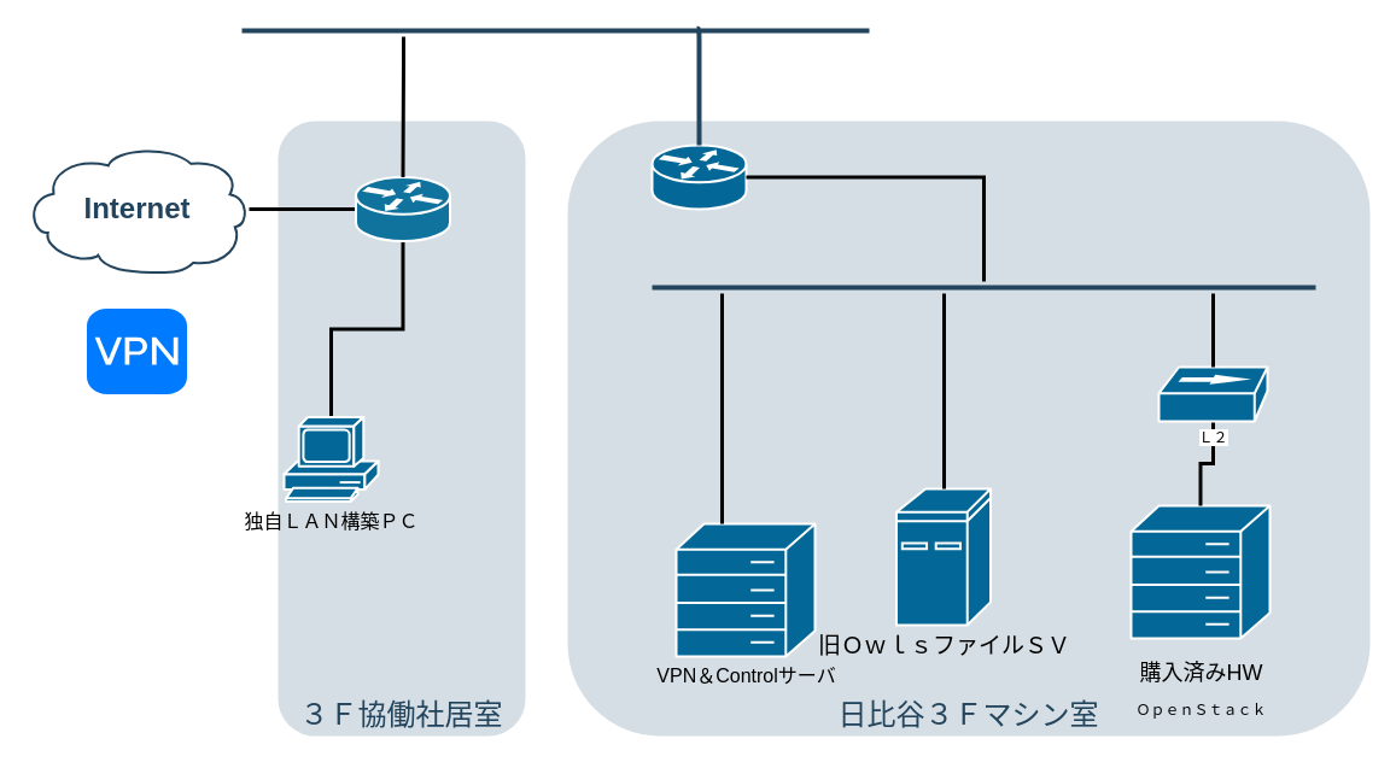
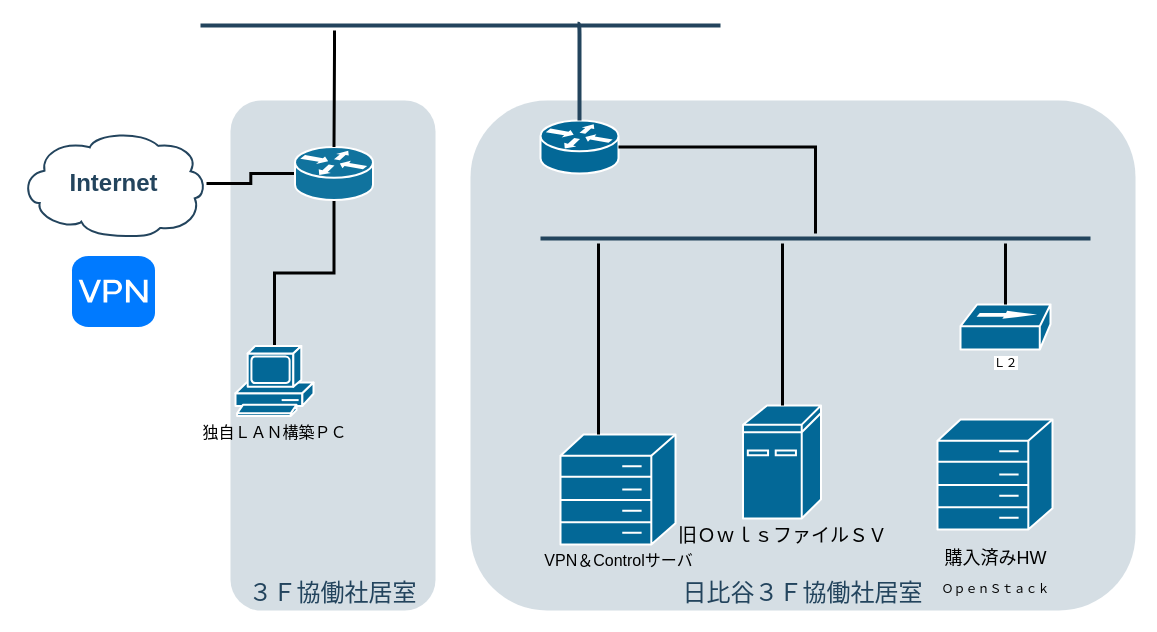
  <mxCell id="0" />
  <mxCell id="1" parent="0" />
  <mxCell value="３Ｆ協働社居室" id="2" parent="1" vertex="1" style="rounded=1;whiteSpace=wrap;html=1;strokeColor=none;fillColor=#BAC8D3;fontSize=24;fontColor=#23445D;align=center;opacity=60;verticalAlign=bottom;"><mxGeometry as="geometry" height="510" width="205" y="100" x="230" /></mxCell>
- <mxCell value="日比谷３Ｆマシン室" id="3" parent="1" vertex="1" style="rounded=1;whiteSpace=wrap;html=1;strokeColor=none;fillColor=#BAC8D3;fontSize=24;fontColor=#23445D;align=center;opacity=60;verticalAlign=bottom;"><mxGeometry as="geometry" height="510" width="665" y="100" x="470" /></mxCell>
+ <mxCell value="日比谷３Ｆ協働社居室" id="3" parent="1" vertex="1" style="rounded=1;whiteSpace=wrap;html=1;strokeColor=none;fillColor=#BAC8D3;fontSize=24;fontColor=#23445D;align=center;opacity=60;verticalAlign=bottom;"><mxGeometry as="geometry" height="510" width="665" y="100" x="470" /></mxCell>
  <mxCell id="4" parent="1" style="edgeStyle=orthogonalEdgeStyle;rounded=0;jumpSize=7;orthogonalLoop=1;jettySize=auto;html=1;strokeWidth=3;fontSize=16;endArrow=none;endFill=0;" edge="1" target="7" source="5"><mxGeometry as="geometry" relative="1" /></mxCell>
- <mxCell value="Internet" id="5" parent="1" vertex="1" style="shape=mxgraph.cisco.storage.cloud;html=1;dashed=0;strokeColor=#23445D;fillColor=#ffffff;strokeWidth=2;fontFamily=Helvetica;fontSize=24;fontColor=#23445D;align=center;fontStyle=1"><mxGeometry as="geometry" height="106" width="186" y="120" x="20" /></mxCell>
+ <mxCell value="Internet" id="5" parent="1" vertex="1" style="shape=mxgraph.cisco.storage.cloud;html=1;dashed=0;strokeColor=#23445D;fillColor=#ffffff;strokeWidth=2;fontFamily=Helvetica;fontSize=24;fontColor=#23445D;align=center;fontStyle=1"><mxGeometry x="20" y="130" as="geometry" height="106" width="186" /></mxCell>
  <mxCell id="6" parent="1" style="edgeStyle=orthogonalEdgeStyle;rounded=0;jumpSize=7;orthogonalLoop=1;jettySize=auto;html=1;strokeWidth=3;fontSize=16;endArrow=none;endFill=0;" edge="1" target="22" source="7"><mxGeometry as="geometry" relative="1" /></mxCell>
  <mxCell value="" id="7" parent="1" vertex="1" style="shape=mxgraph.cisco.routers.router;html=1;dashed=0;fillColor=#10739E;strokeColor=#ffffff;strokeWidth=2;verticalLabelPosition=bottom;verticalAlign=top;fontFamily=Helvetica;fontSize=36;fontColor=#FFB366"><mxGeometry as="geometry" height="53" width="78" y="146.5" x="294.5" /></mxCell>
  <mxCell id="8" parent="1" style="edgeStyle=orthogonalEdgeStyle;rounded=0;jumpSize=7;orthogonalLoop=1;jettySize=auto;html=1;entryX=0.5;entryY=0;entryDx=0;entryDy=0;entryPerimeter=0;endArrow=none;endFill=0;strokeWidth=3;fontSize=16;" edge="1" target="7" source="9"><mxGeometry as="geometry" relative="1"><Array as="points"><mxPoint y="50" x="334" /><mxPoint y="50" x="334" /></Array></mxGeometry></mxCell>
  <mxCell value="" id="9" parent="1" vertex="1" style="line;html=1;strokeColor=#23445D;"><mxGeometry as="geometry" height="10" width="520" y="20" x="200" /></mxCell>
  <mxCell value="&lt;p&gt;&lt;font style=&quot;font-size: 18px&quot;&gt;購入済みHW&lt;/font&gt;&lt;/p&gt;&lt;p&gt;ＯｐｅｎＳｔａｃｋ&lt;/p&gt;" id="10" parent="1" vertex="1" style="shape=mxgraph.cisco.misc.hp_mini;html=1;pointerEvents=1;dashed=0;fillColor=#036897;strokeColor=#ffffff;strokeWidth=2;verticalLabelPosition=bottom;verticalAlign=top;align=center;outlineConnect=0;"><mxGeometry x="937" y="419" as="geometry" height="110" width="115" /></mxCell>
  <mxCell value="" id="11" parent="1" vertex="1" style="html=1;strokeWidth=1;shadow=0;dashed=0;shape=mxgraph.ios7.misc.vpn;fillColor=#007AFF;strokeColor=none;buttonText=;strokeColor2=#222222;fontColor=#222222;fontSize=8;verticalLabelPosition=bottom;verticalAlign=top;align=center;"><mxGeometry as="geometry" height="71" width="83" y="255.5" x="71.5" /></mxCell>
  <mxCell value="VPN＆Controlサーバ" id="12" parent="1" vertex="1" style="shape=mxgraph.cisco.misc.hp_mini;html=1;pointerEvents=1;dashed=0;fillColor=#036897;strokeColor=#ffffff;strokeWidth=2;verticalLabelPosition=bottom;verticalAlign=top;align=center;outlineConnect=0;fontSize=16;"><mxGeometry x="560" y="434" as="geometry" height="110" width="115" /></mxCell>
  <mxCell value="旧ＯｗｌｓファイルＳＶ" id="13" parent="1" vertex="1" style="shape=mxgraph.cisco.computers_and_peripherals.ibm_mini_as400;html=1;pointerEvents=1;dashed=0;fillColor=#036897;strokeColor=#ffffff;strokeWidth=2;verticalLabelPosition=bottom;verticalAlign=top;align=center;outlineConnect=0;fontSize=19;"><mxGeometry as="geometry" height="113" width="78" y="405" x="742.5" /></mxCell>
- <mxCell id="14" parent="1" style="edgeStyle=orthogonalEdgeStyle;rounded=0;orthogonalLoop=1;jettySize=auto;html=1;entryX=0.5;entryY=0;entryDx=0;entryDy=0;entryPerimeter=0;jumpSize=7;strokeWidth=3;endArrow=none;endFill=0;" edge="1" target="10" source="15"><mxGeometry as="geometry" relative="1" /></mxCell>
  <mxCell value="Ｌ２" id="15" parent="1" vertex="1" style="shape=mxgraph.cisco.hubs_and_gateways.100baset_hub;html=1;pointerEvents=1;dashed=0;fillColor=#036897;strokeColor=#ffffff;strokeWidth=2;verticalLabelPosition=bottom;verticalAlign=top;align=center;outlineConnect=0;labelBackgroundColor=#ffffff;"><mxGeometry as="geometry" height="45" width="90" y="304" x="960" /></mxCell>
  <mxCell value="" id="16" parent="1" vertex="1" style="shape=mxgraph.cisco.routers.router;html=1;pointerEvents=1;dashed=0;fillColor=#036897;strokeColor=#ffffff;strokeWidth=2;verticalLabelPosition=bottom;verticalAlign=top;align=center;outlineConnect=0;"><mxGeometry as="geometry" height="53" width="78" y="120" x="540" /></mxCell>
  <mxCell id="17" parent="1" style="edgeStyle=orthogonalEdgeStyle;rounded=0;orthogonalLoop=1;jettySize=auto;html=1;jumpSize=7;strokeWidth=3;endArrow=none;endFill=0;" edge="1" target="13" source="21"><mxGeometry as="geometry" relative="1"><Array as="points"><mxPoint y="270" x="782" /><mxPoint y="270" x="782" /></Array></mxGeometry></mxCell>
  <mxCell id="18" parent="1" style="edgeStyle=orthogonalEdgeStyle;rounded=0;jumpSize=7;orthogonalLoop=1;jettySize=auto;html=1;strokeWidth=3;fontSize=19;endArrow=none;endFill=0;" edge="1" target="15" source="21"><mxGeometry as="geometry" relative="1"><Array as="points"><mxPoint y="260" x="1005" /><mxPoint y="260" x="1005" /></Array></mxGeometry></mxCell>
  <mxCell id="19" parent="1" style="edgeStyle=orthogonalEdgeStyle;rounded=0;jumpSize=7;orthogonalLoop=1;jettySize=auto;html=1;strokeWidth=3;fontSize=19;endArrow=none;endFill=0;" edge="1" target="12" source="21"><mxGeometry as="geometry" relative="1"><Array as="points"><mxPoint y="300" x="598" /><mxPoint y="300" x="598" /></Array></mxGeometry></mxCell>
  <mxCell id="20" parent="1" style="edgeStyle=orthogonalEdgeStyle;rounded=0;jumpSize=7;orthogonalLoop=1;jettySize=auto;html=1;entryX=1;entryY=0.5;entryDx=0;entryDy=0;entryPerimeter=0;strokeWidth=3;fontSize=19;endArrow=none;endFill=0;" edge="1" target="16" source="21"><mxGeometry as="geometry" relative="1" /></mxCell>
  <mxCell value="" id="21" parent="1" vertex="1" style="line;html=1;strokeColor=#23445D;"><mxGeometry as="geometry" height="10" width="550" y="233" x="540" /></mxCell>
  <mxCell value="独自ＬＡＮ構築ＰＣ" id="22" parent="1" vertex="1" style="shape=mxgraph.cisco.computers_and_peripherals.pc;html=1;pointerEvents=1;dashed=0;fillColor=#036897;strokeColor=#ffffff;strokeWidth=2;verticalLabelPosition=bottom;verticalAlign=top;align=center;outlineConnect=0;fontSize=16;"><mxGeometry x="235" y="345.5" as="geometry" height="70" width="78" /></mxCell>
  <mxCell value="" id="23" parent="1" style="edgeStyle=elbowEdgeStyle;elbow=horizontal;endArrow=none;html=1;strokeColor=#23445D;endFill=0;strokeWidth=4;rounded=1;entryX=0.5;entryY=0;entryDx=0;entryDy=0;entryPerimeter=0;exitX=0.725;exitY=0.329;exitDx=0;exitDy=0;exitPerimeter=0;" edge="1" target="16" source="9"><mxGeometry as="geometry" height="100" width="100" relative="1"><mxPoint as="sourcePoint" y="65" x="792" /><mxPoint as="targetPoint" y="90" x="791.857" /><Array as="points"><mxPoint y="110" x="579" /></Array></mxGeometry></mxCell>
